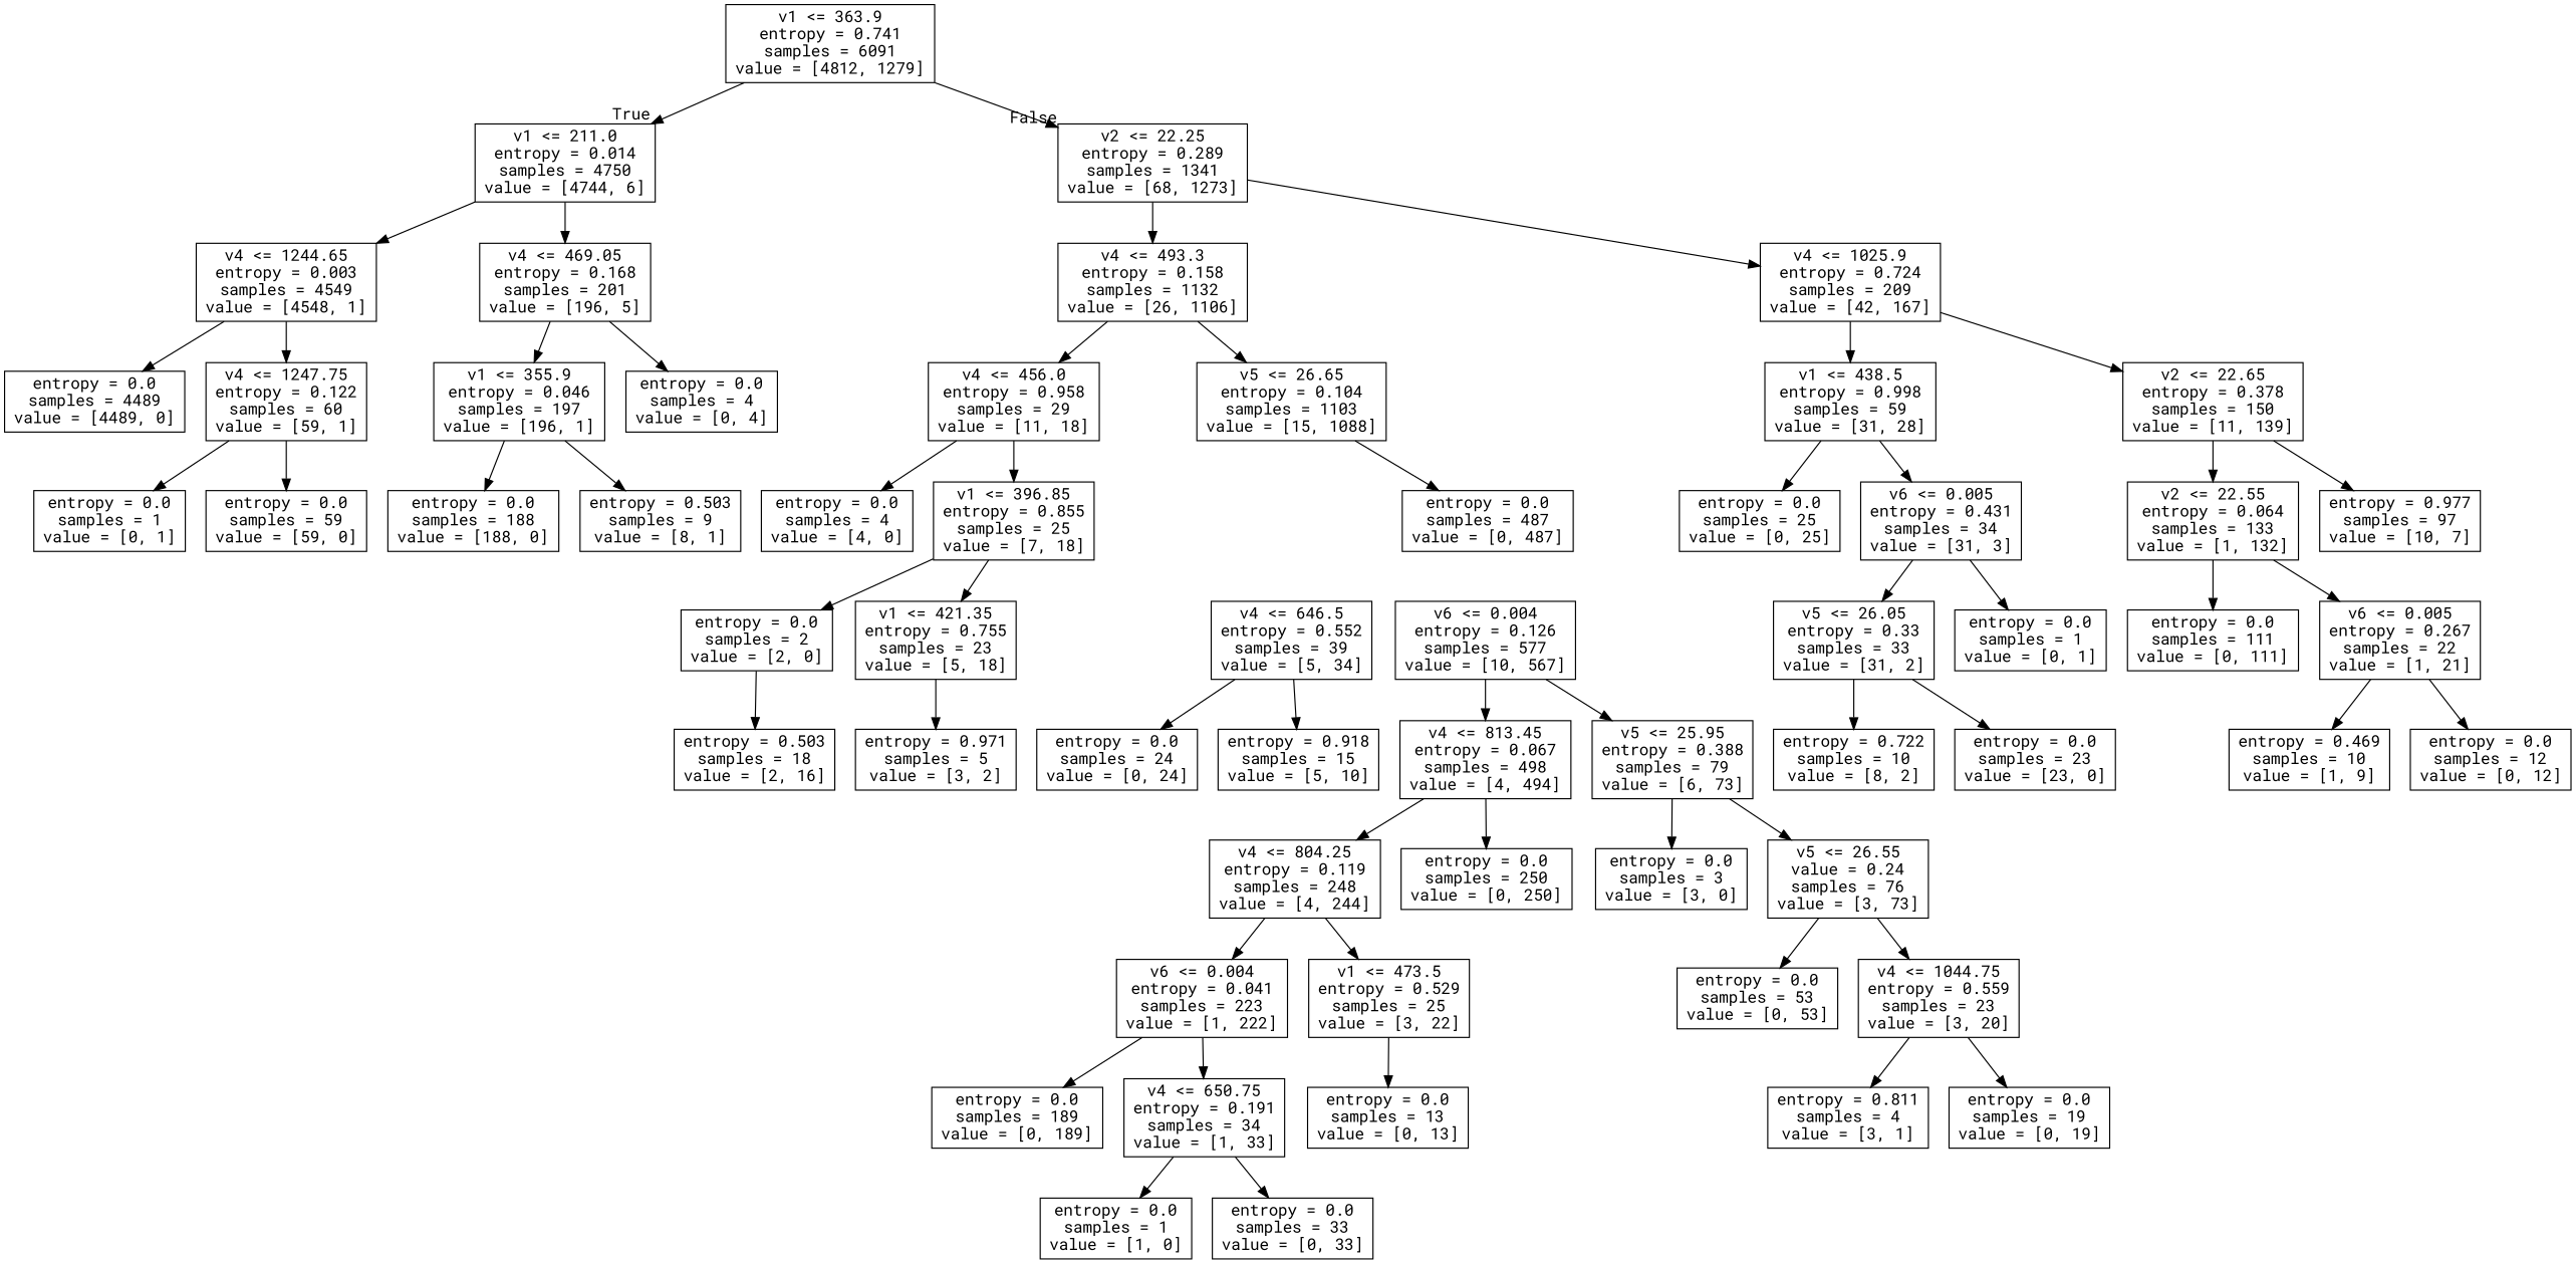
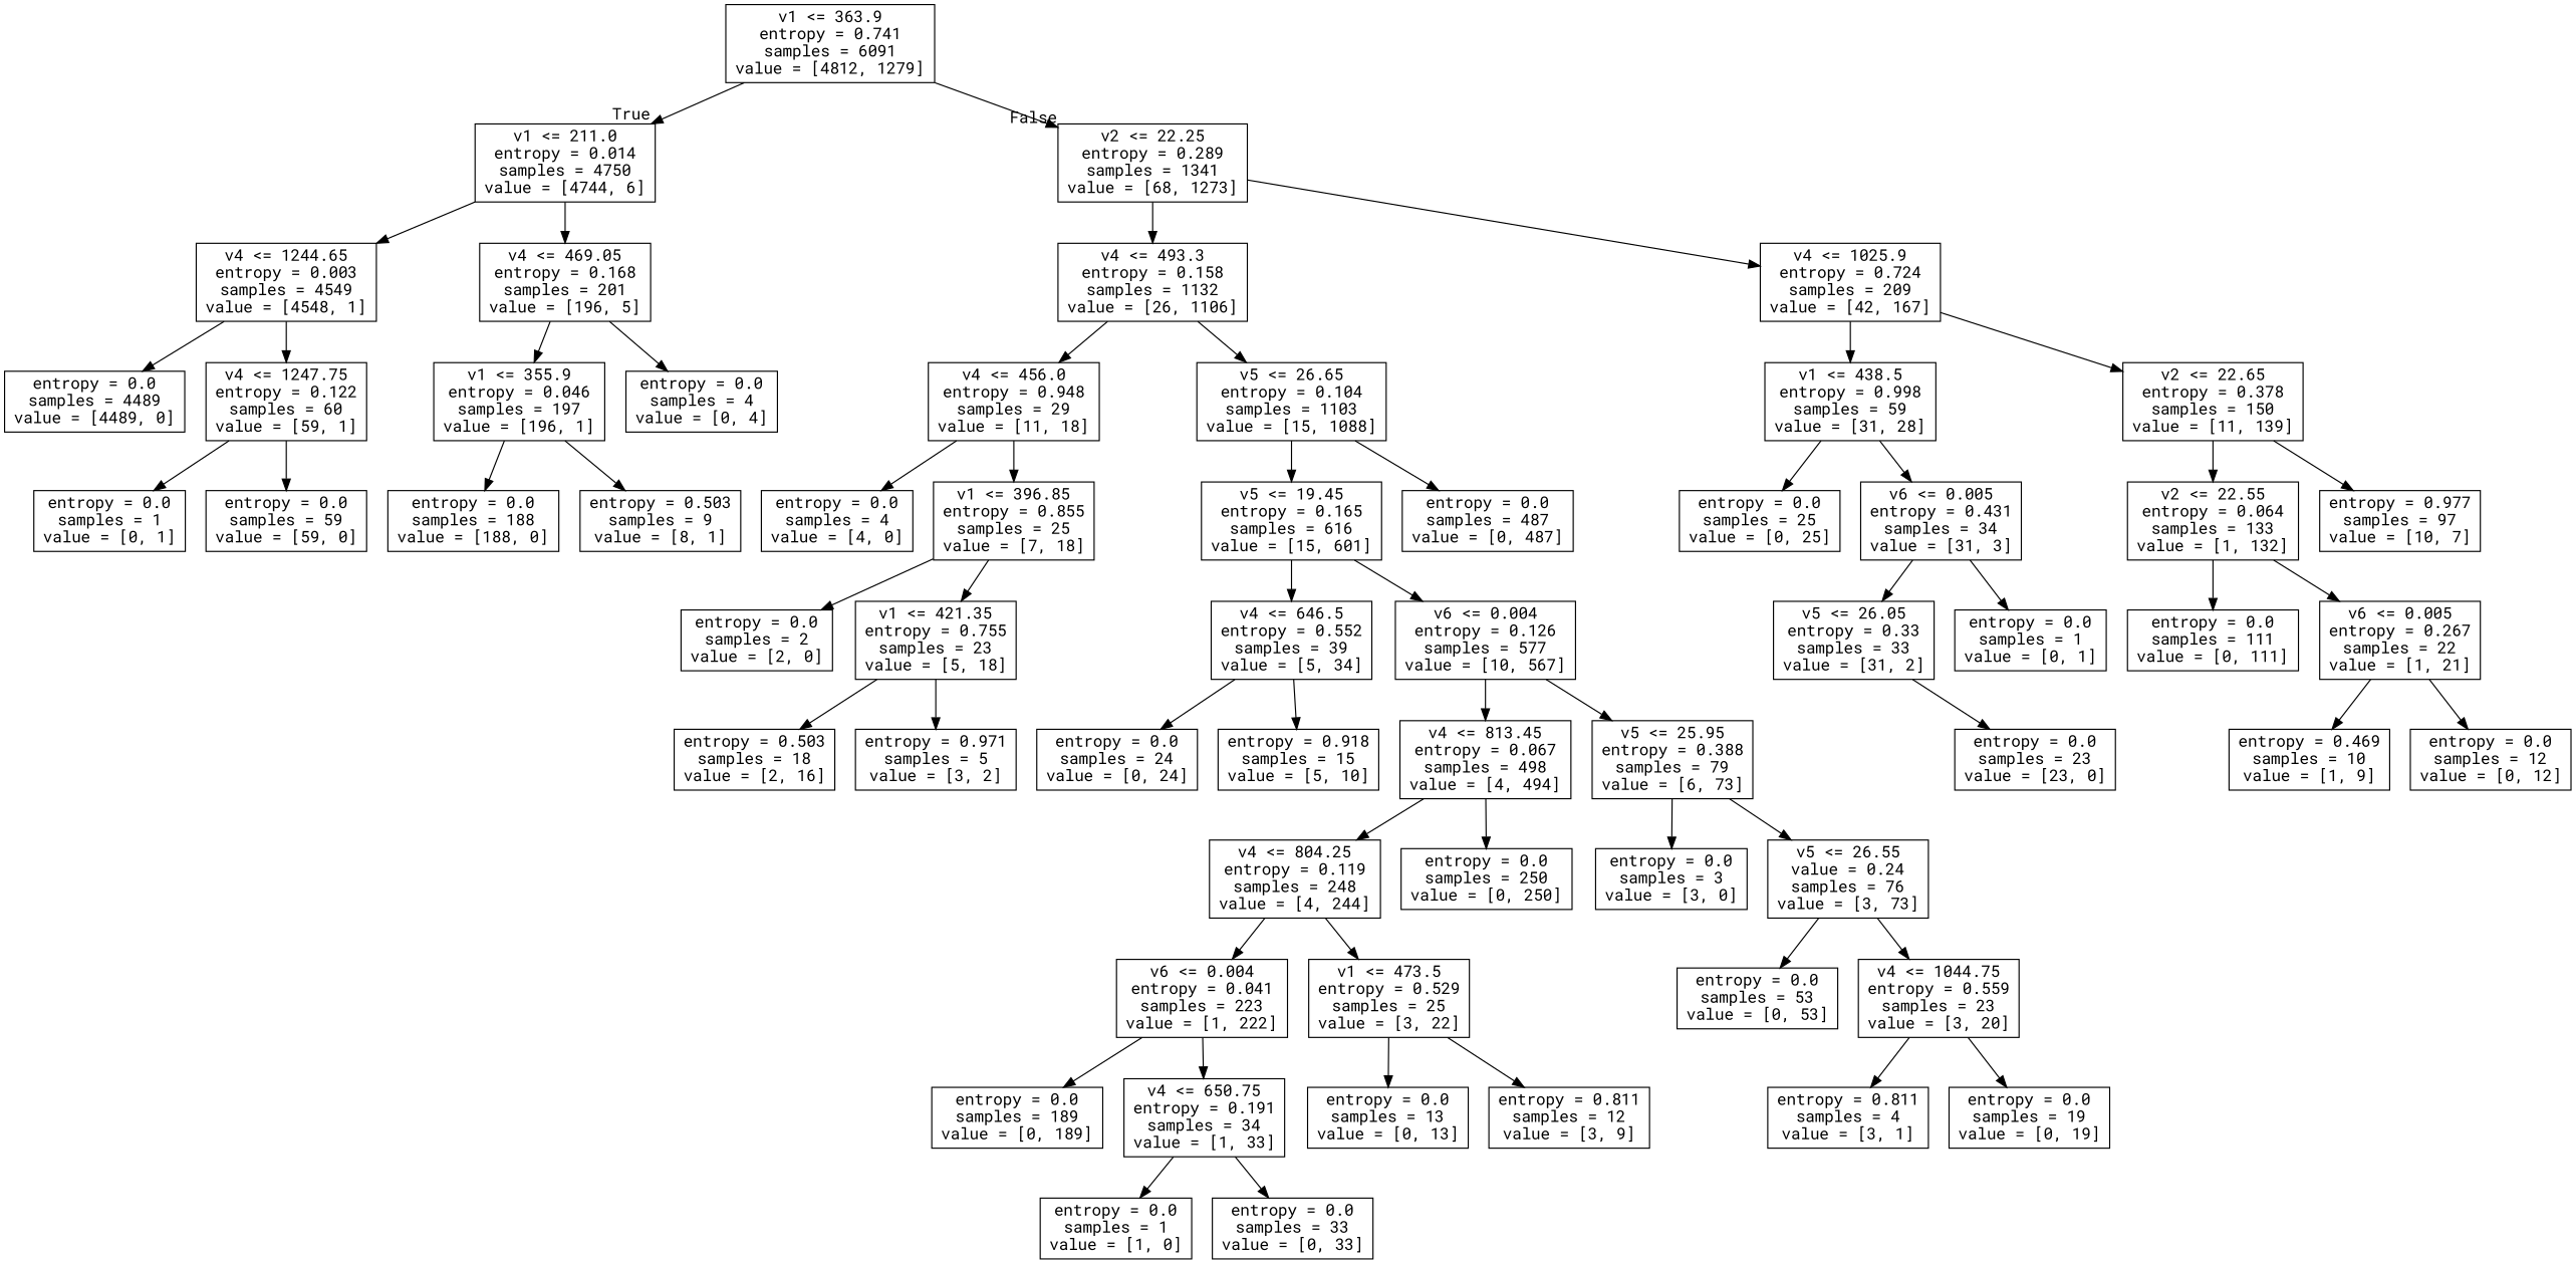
  digraph {
    fontname="Roboto Mono"
    node [fontname="Roboto Mono" shape=box]
    edge [fontname="Roboto Mono"]
    n1 [label="v1 <= 363.9\nentropy = 0.741\nsamples = 6091\nvalue = [4812, 1279]"]
    n2 [label="v1 <= 211.0\nentropy = 0.014\nsamples = 4750\nvalue = [4744, 6]"]
    n3 [label="v2 <= 22.25\nentropy = 0.289\nsamples = 1341\nvalue = [68, 1273]"]
    n4 [label="v4 <= 1244.65\nentropy = 0.003\nsamples = 4549\nvalue = [4548, 1]"]
    n5 [label="v4 <= 469.05\nentropy = 0.168\nsamples = 201\nvalue = [196, 5]"]
    n6 [label="v4 <= 493.3\nentropy = 0.158\nsamples = 1132\nvalue = [26, 1106]"]
    n7 [label="v4 <= 1025.9\nentropy = 0.724\nsamples = 209\nvalue = [42, 167]"]
    n8 [label="entropy = 0.0\nsamples = 4489\nvalue = [4489, 0]"]
    n9 [label="v4 <= 1247.75\nentropy = 0.122\nsamples = 60\nvalue = [59, 1]"]
    n10 [label="v1 <= 355.9\nentropy = 0.046\nsamples = 197\nvalue = [196, 1]"]
    n11 [label="entropy = 0.0\nsamples = 4\nvalue = [0, 4]"]
    n12 [label="entropy = 0.0\nsamples = 1\nvalue = [0, 1]"]
    n13 [label="entropy = 0.0\nsamples = 59\nvalue = [59, 0]"]
    n14 [label="entropy = 0.0\nsamples = 188\nvalue = [188, 0]"]
    n15 [label="entropy = 0.503\nsamples = 9\nvalue = [8, 1]"]
-   n16 [label="v4 <= 456.0\nentropy = 0.958\nsamples = 29\nvalue = [11, 18]"]
+   n16 [label="v4 <= 456.0\nentropy = 0.948\nsamples = 29\nvalue = [11, 18]"]
    n17 [label="v5 <= 26.65\nentropy = 0.104\nsamples = 1103\nvalue = [15, 1088]"]
    n18 [label="v1 <= 438.5\nentropy = 0.998\nsamples = 59\nvalue = [31, 28]"]
    n19 [label="v2 <= 22.65\nentropy = 0.378\nsamples = 150\nvalue = [11, 139]"]
    n20 [label="entropy = 0.0\nsamples = 4\nvalue = [4, 0]"]
    n21 [label="v1 <= 396.85\nentropy = 0.855\nsamples = 25\nvalue = [7, 18]"]
+   n22 [label="v5 <= 19.45\nentropy = 0.165\nsamples = 616\nvalue = [15, 601]"]
    n23 [label="entropy = 0.0\nsamples = 487\nvalue = [0, 487]"]
    n24 [label="entropy = 0.0\nsamples = 2\nvalue = [2, 0]"]
    n25 [label="v1 <= 421.35\nentropy = 0.755\nsamples = 23\nvalue = [5, 18]"]
    n26 [label="entropy = 0.503\nsamples = 18\nvalue = [2, 16]"]
    n27 [label="entropy = 0.971\nsamples = 5\nvalue = [3, 2]"]
    n28 [label="v4 <= 646.5\nentropy = 0.552\nsamples = 39\nvalue = [5, 34]"]
    n29 [label="v6 <= 0.004\nentropy = 0.126\nsamples = 577\nvalue = [10, 567]"]
    n30 [label="entropy = 0.0\nsamples = 24\nvalue = [0, 24]"]
    n31 [label="entropy = 0.918\nsamples = 15\nvalue = [5, 10]"]
    n32 [label="v4 <= 813.45\nentropy = 0.067\nsamples = 498\nvalue = [4, 494]"]
    n33 [label="v5 <= 25.95\nentropy = 0.388\nsamples = 79\nvalue = [6, 73]"]
    n34 [label="v4 <= 804.25\nentropy = 0.119\nsamples = 248\nvalue = [4, 244]"]
    n35 [label="entropy = 0.0\nsamples = 250\nvalue = [0, 250]"]
    n36 [label="entropy = 0.0\nsamples = 3\nvalue = [3, 0]"]
    n37 [label="v5 <= 26.55\nvalue = 0.24\nsamples = 76\nvalue = [3, 73]"]
    n38 [label="v6 <= 0.004\nentropy = 0.041\nsamples = 223\nvalue = [1, 222]"]
    n39 [label="v1 <= 473.5\nentropy = 0.529\nsamples = 25\nvalue = [3, 22]"]
    n40 [label="entropy = 0.0\nsamples = 189\nvalue = [0, 189]"]
    n41 [label="v4 <= 650.75\nentropy = 0.191\nsamples = 34\nvalue = [1, 33]"]
    n42 [label="entropy = 0.0\nsamples = 13\nvalue = [0, 13]"]
+   n43 [label="entropy = 0.811\nsamples = 12\nvalue = [3, 9]"]
    n44 [label="entropy = 0.0\nsamples = 1\nvalue = [1, 0]"]
    n45 [label="entropy = 0.0\nsamples = 33\nvalue = [0, 33]"]
    n46 [label="entropy = 0.0\nsamples = 53\nvalue = [0, 53]"]
    n47 [label="v4 <= 1044.75\nentropy = 0.559\nsamples = 23\nvalue = [3, 20]"]
    n48 [label="entropy = 0.811\nsamples = 4\nvalue = [3, 1]"]
    n49 [label="entropy = 0.0\nsamples = 19\nvalue = [0, 19]"]
    n50 [label="entropy = 0.0\nsamples = 25\nvalue = [0, 25]"]
    n51 [label="v6 <= 0.005\nentropy = 0.431\nsamples = 34\nvalue = [31, 3]"]
    n52 [label="v2 <= 22.55\nentropy = 0.064\nsamples = 133\nvalue = [1, 132]"]
    n53 [label="entropy = 0.977\nsamples = 97\nvalue = [10, 7]"]
    n54 [label="v5 <= 26.05\nentropy = 0.33\nsamples = 33\nvalue = [31, 2]"]
    n55 [label="entropy = 0.0\nsamples = 1\nvalue = [0, 1]"]
-   n56 [label="entropy = 0.722\nsamples = 10\nvalue = [8, 2]"]
    n57 [label="entropy = 0.0\nsamples = 23\nvalue = [23, 0]"]
    n58 [label="entropy = 0.0\nsamples = 111\nvalue = [0, 111]"]
    n59 [label="v6 <= 0.005\nentropy = 0.267\nsamples = 22\nvalue = [1, 21]"]
    n60 [label="entropy = 0.469\nsamples = 10\nvalue = [1, 9]"]
    n61 [label="entropy = 0.0\nsamples = 12\nvalue = [0, 12]"]
    n1 -> n2 [headlabel=True labelangle=45 labeldistance=2.5]
    n1 -> n3 [headlabel=False labelangle=-45 labeldistance=2.5]
    n2 -> n4
    n2 -> n5
    n3 -> n6
    n3 -> n7
    n4 -> n8
    n4 -> n9
    n5 -> n10
    n5 -> n11
    n6 -> n16
    n6 -> n17
    n7 -> n18
    n7 -> n19
    n9 -> n12
    n9 -> n13
    n10 -> n14
    n10 -> n15
    n16 -> n20
    n16 -> n21
+   n17 -> n22
    n17 -> n23
    n18 -> n50
    n18 -> n51
    n19 -> n52
    n19 -> n53
    n21 -> n24
    n21 -> n25
-   n24 -> n26
+   n22 -> n28
+   n22 -> n29
+   n25 -> n26
    n25 -> n27
    n28 -> n30
    n28 -> n31
    n29 -> n32
    n29 -> n33
    n32 -> n34
    n32 -> n35
    n33 -> n36
    n33 -> n37
    n34 -> n38
    n34 -> n39
    n37 -> n46
    n37 -> n47
    n38 -> n40
    n38 -> n41
    n39 -> n42
+   n39 -> n43
    n41 -> n44
    n41 -> n45
    n47 -> n48
    n47 -> n49
    n51 -> n54
    n51 -> n55
    n52 -> n58
    n52 -> n59
-   n54 -> n56
    n54 -> n57
    n59 -> n60
    n59 -> n61
  }
